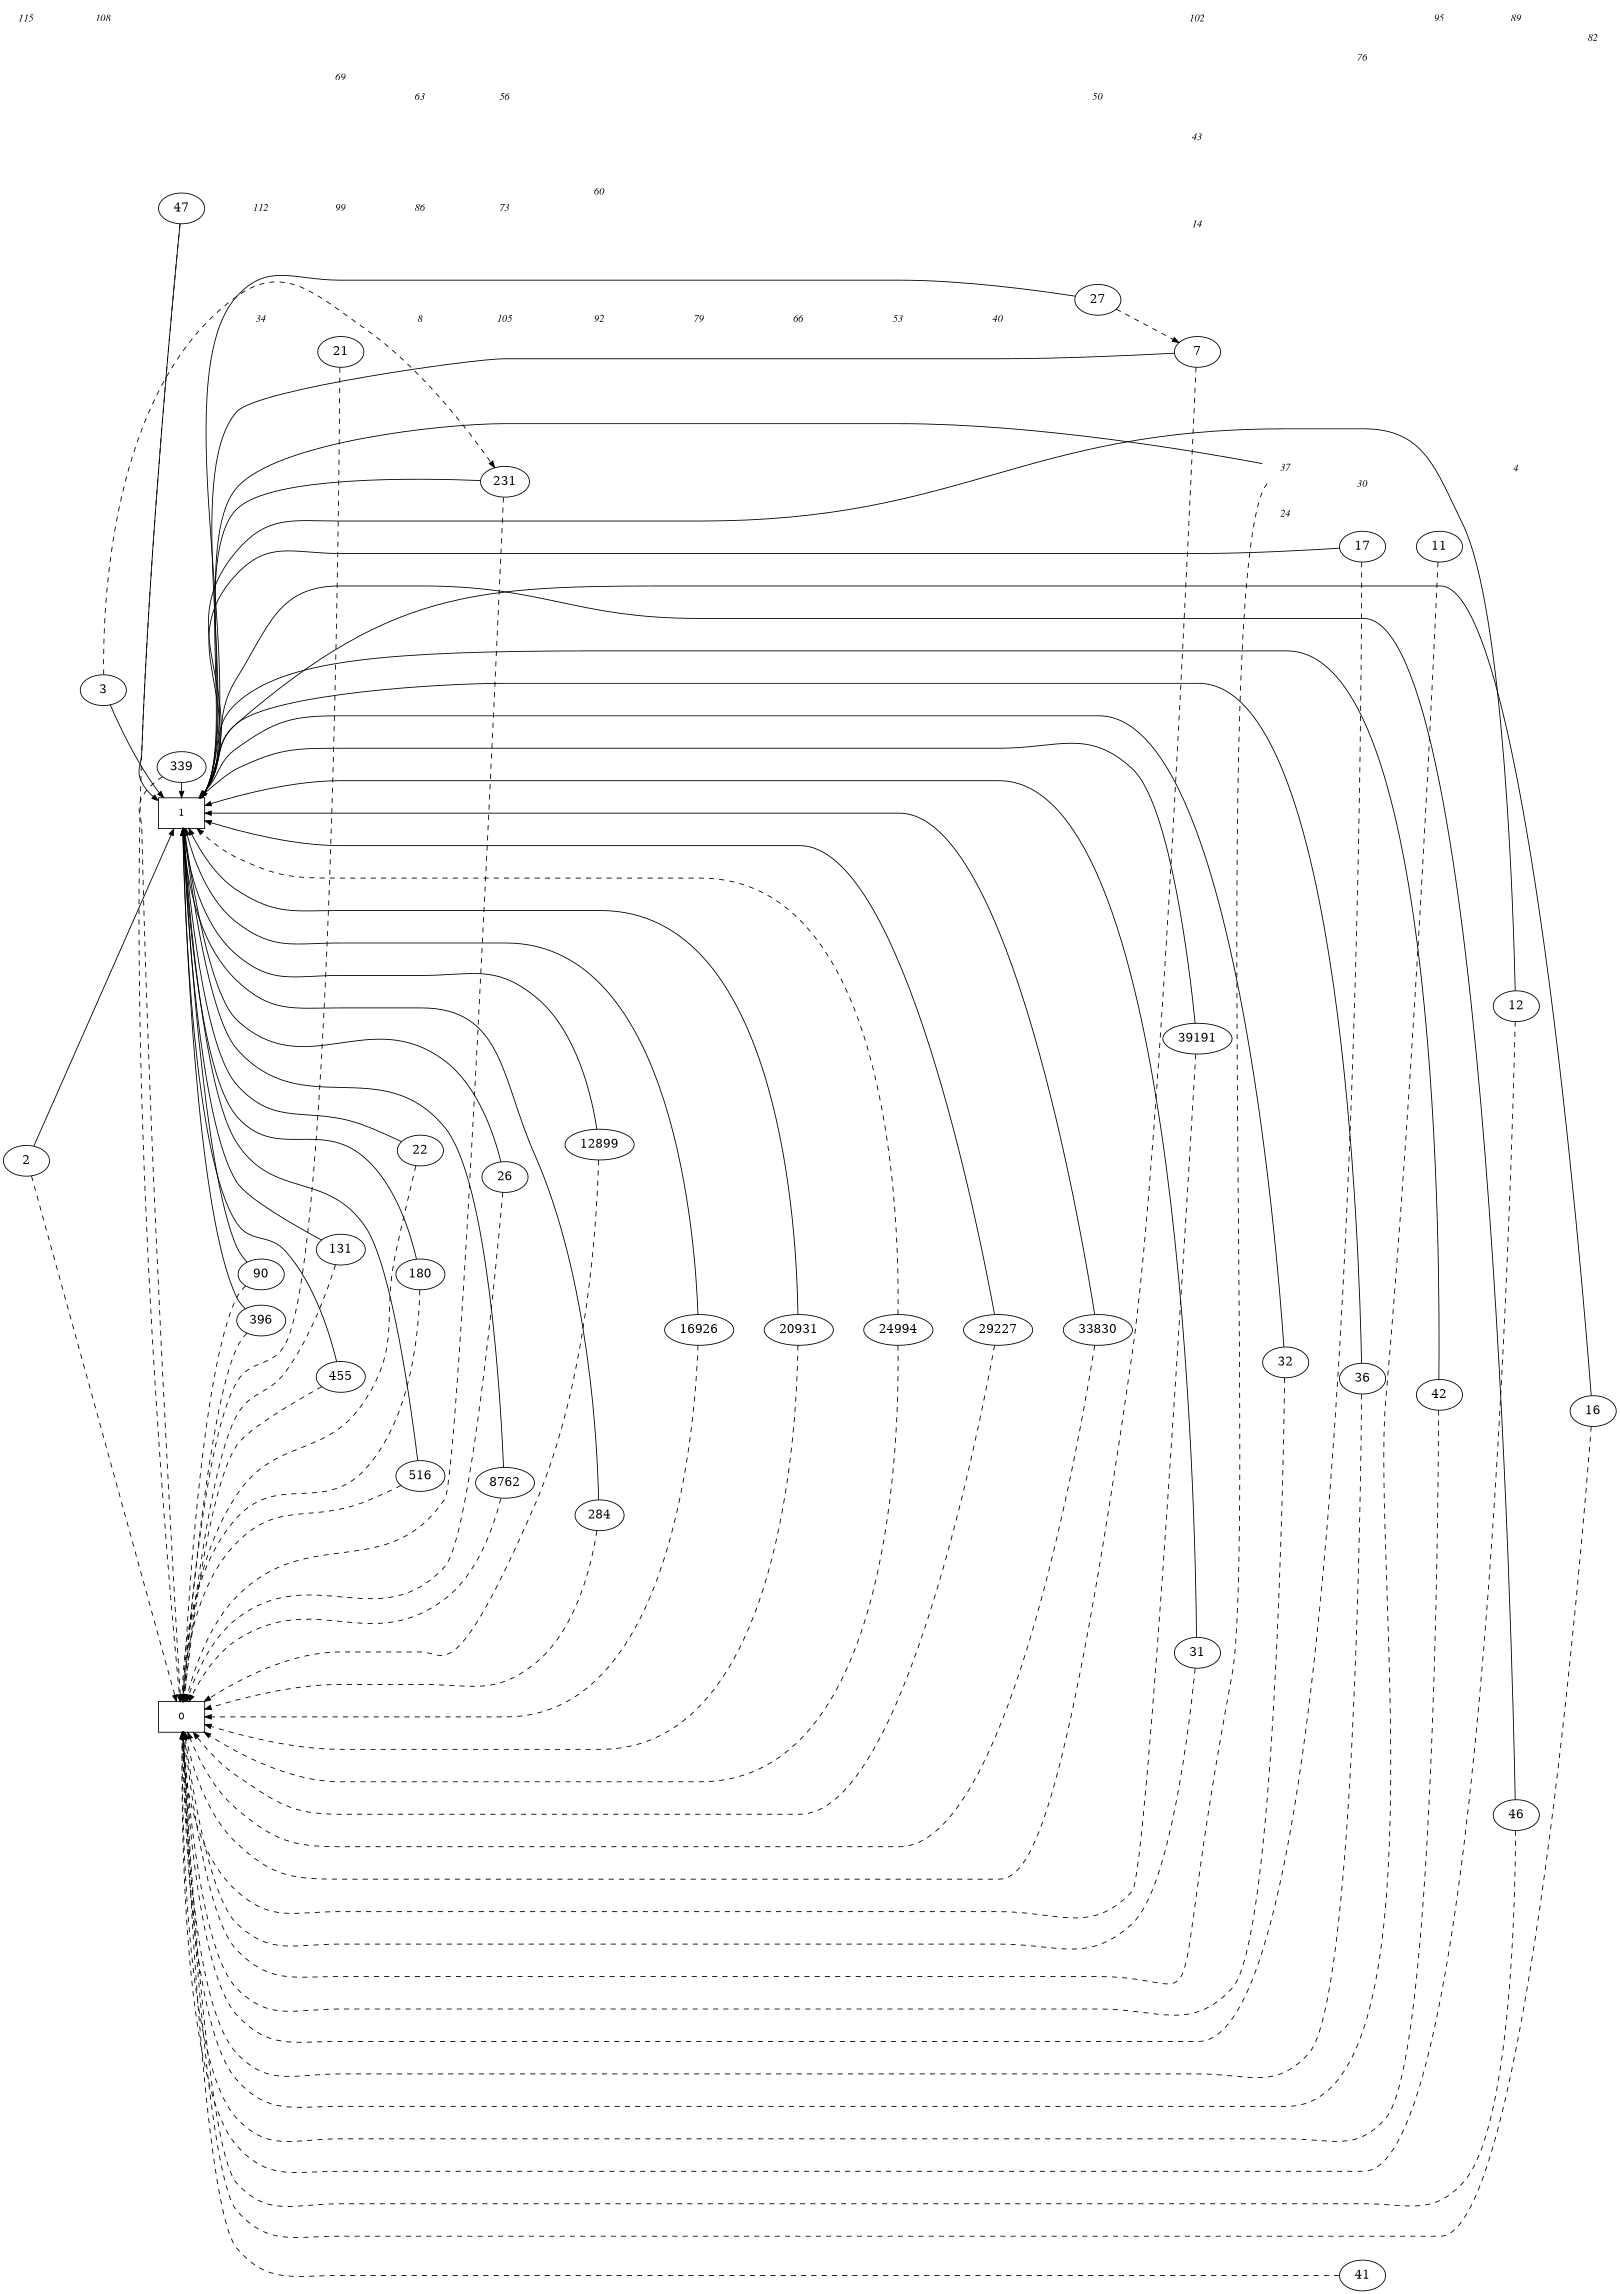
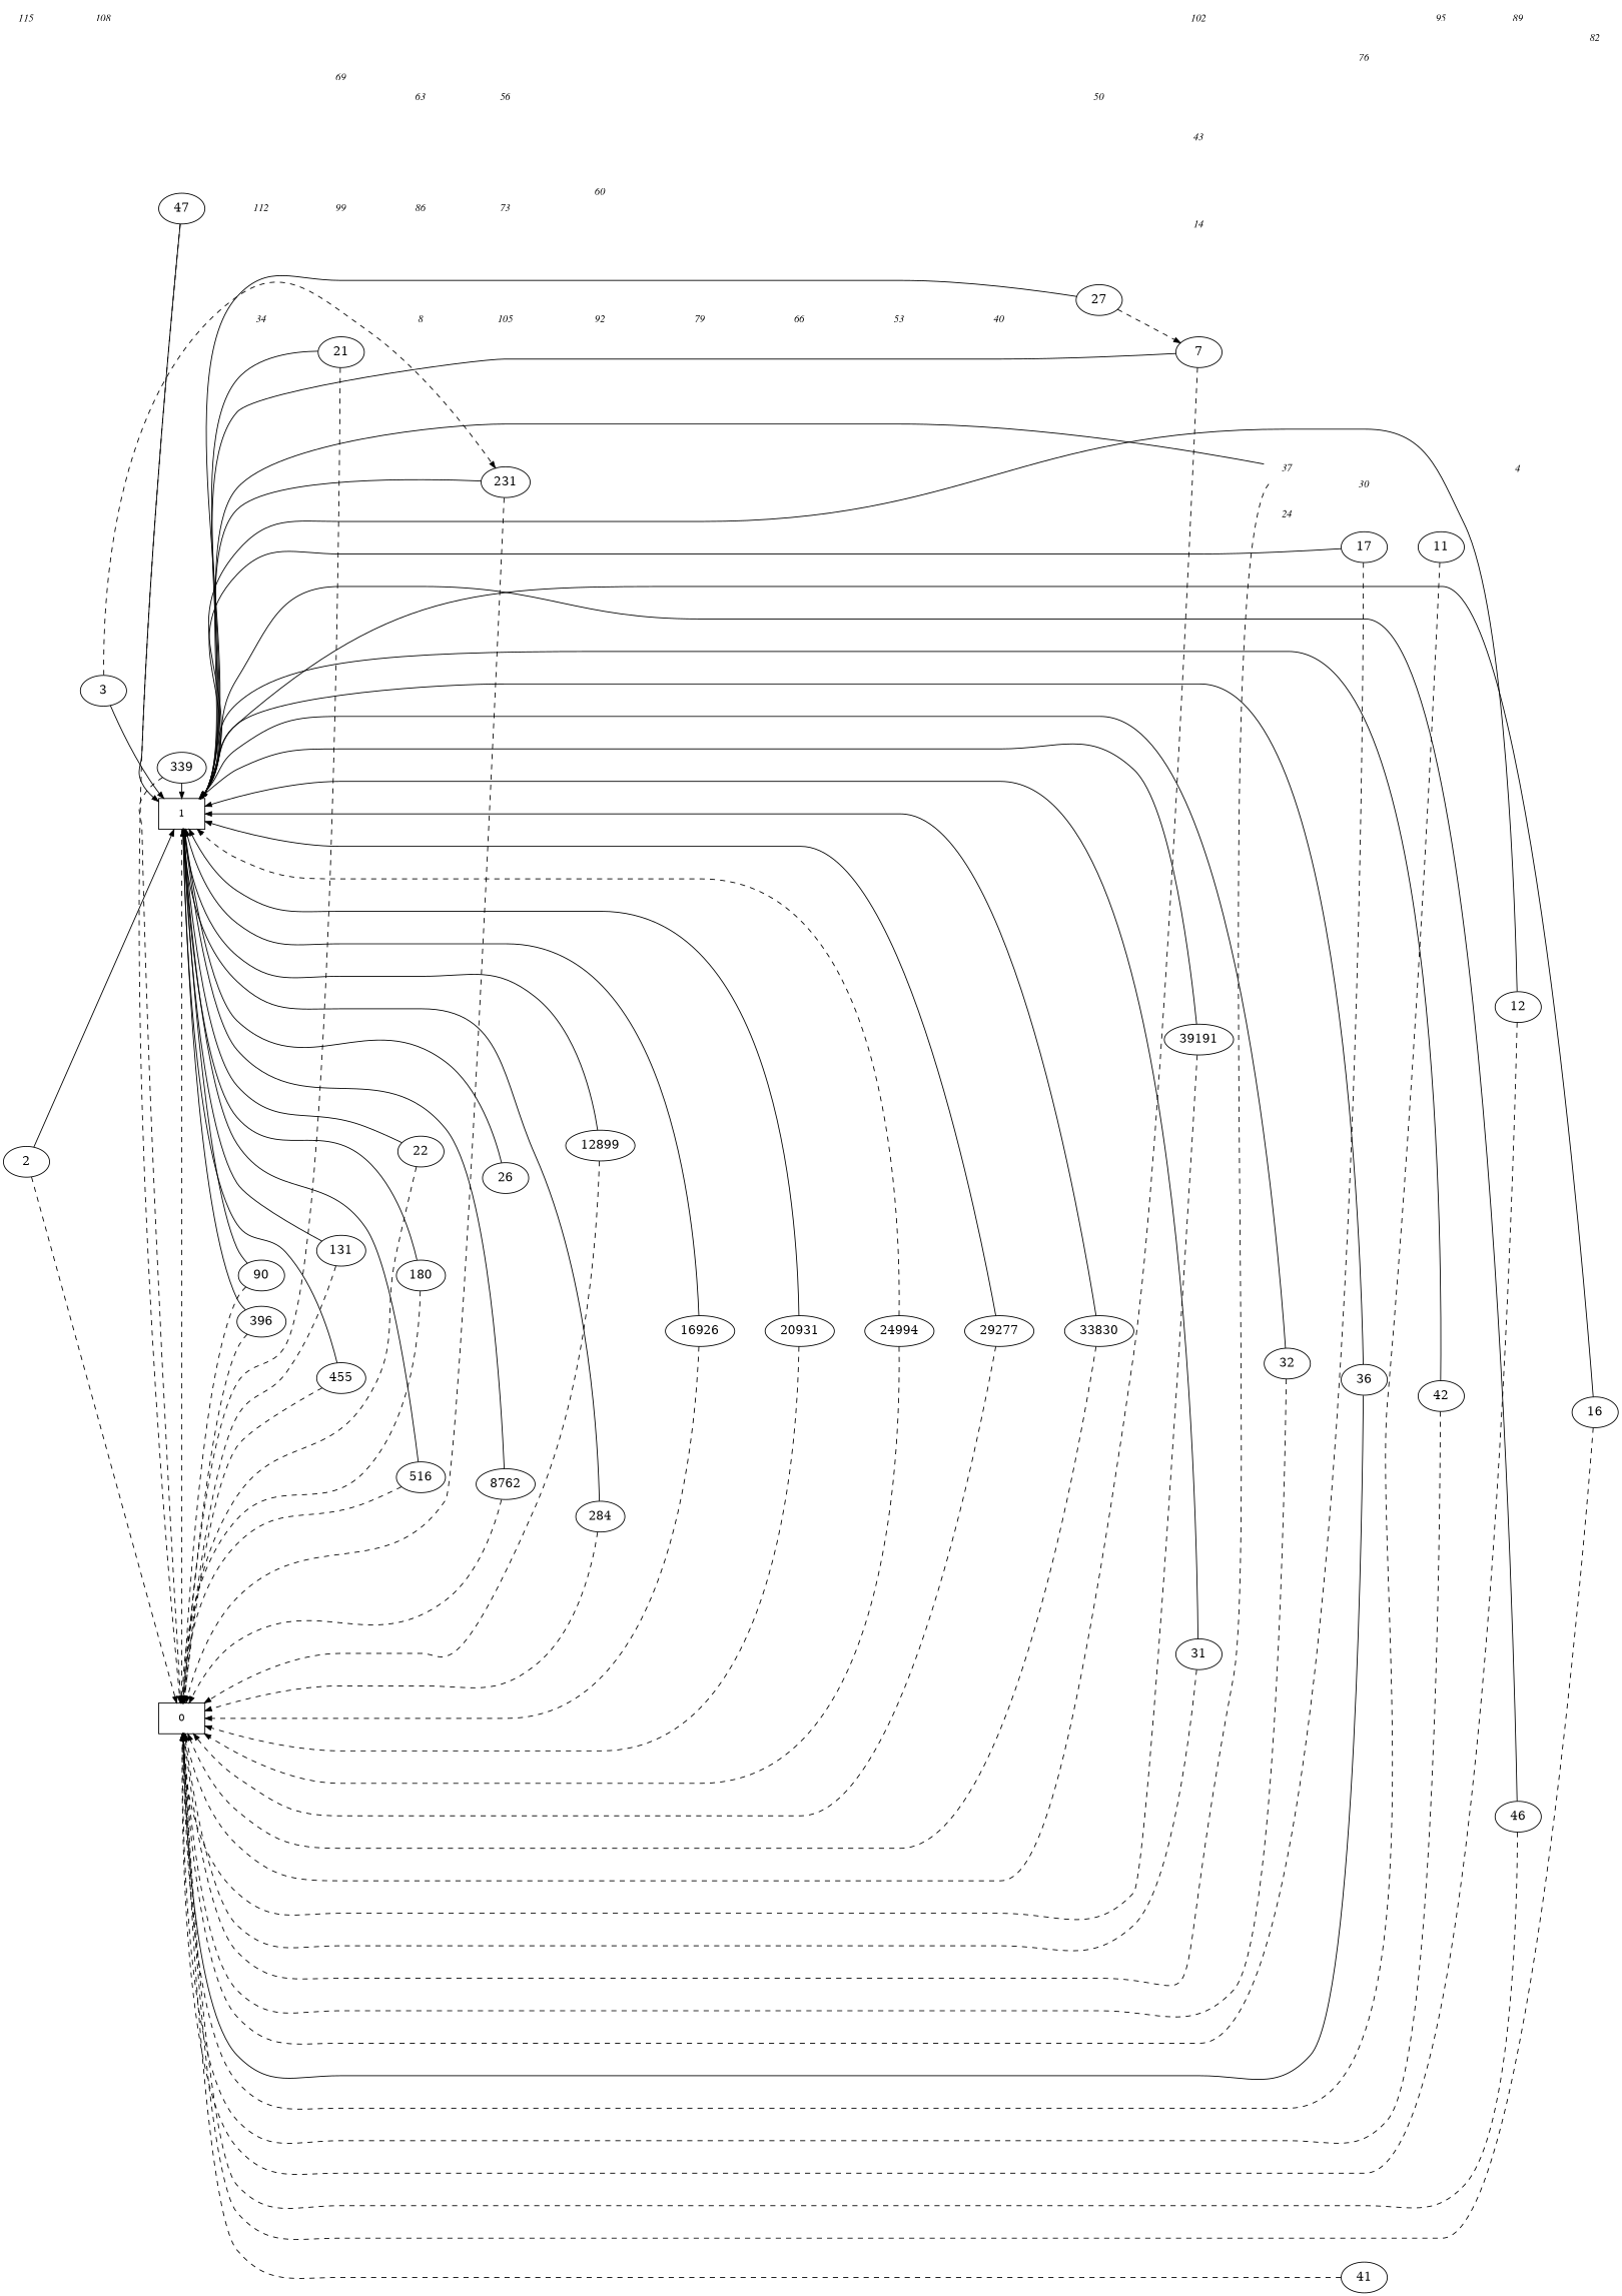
  digraph {
    rankdir=LR
    edge [style=dashed arrowsize=.75]
    T [style=invis]
    0 [fontsize=12 shape=box]
    1 [fontsize=12 shape=box]
    115 [fontname="Times Italic" fontsize=12 shape=plaintext]
    2
    108 [fontname="Times Italic" fontsize=12 shape=plaintext]
    3
    102 [fontname="Times Italic" fontsize=12 shape=plaintext]
    7
    95 [fontname="Times Italic" fontsize=12 shape=plaintext]
    11
    89 [fontname="Times Italic" fontsize=12 shape=plaintext]
    12
    82 [fontname="Times Italic" fontsize=12 shape=plaintext]
    16
    76 [fontname="Times Italic" fontsize=12 shape=plaintext]
    17
    69 [fontname="Times Italic" fontsize=12 shape=plaintext]
    21
    63 [fontname="Times Italic" fontsize=12 shape=plaintext]
    22
    56 [fontname="Times Italic" fontsize=12 shape=plaintext]
    26
    50 [fontname="Times Italic" fontsize=12 shape=plaintext]
    27
    43 [fontname="Times Italic" fontsize=12 shape=plaintext]
    31
    37 [fontname="Times Italic" fontsize=12 shape=plaintext]
    32
    30 [fontname="Times Italic" fontsize=12 shape=plaintext]
    36
    24 [fontname="Times Italic" fontsize=12 shape=plaintext]
    41
    42
    4 [fontname="Times Italic" fontsize=12 shape=plaintext]
    46
    34 [fontname="Times Italic" fontsize=12 shape=plaintext]
    396
    47
    112 [fontname="Times Italic" fontsize=12 shape=plaintext]
    90
    99 [fontname="Times Italic" fontsize=12 shape=plaintext]
    131
    86 [fontname="Times Italic" fontsize=12 shape=plaintext]
    180
    73 [fontname="Times Italic" fontsize=12 shape=plaintext]
    231
    60 [fontname="Times Italic" fontsize=12 shape=plaintext]
    284
    339
    455
    8 [fontname="Times Italic" fontsize=12 shape=plaintext]
    516
    105 [fontname="Times Italic" fontsize=12 shape=plaintext]
    8762
    92 [fontname="Times Italic" fontsize=12 shape=plaintext]
    12899
    79 [fontname="Times Italic" fontsize=12 shape=plaintext]
    16926
    66 [fontname="Times Italic" fontsize=12 shape=plaintext]
    20931
    53 [fontname="Times Italic" fontsize=12 shape=plaintext]
    24994
    40 [fontname="Times Italic" fontsize=12 shape=plaintext]
-   29227
+   29227 [label=29277]
    33830
    14 [fontname="Times Italic" fontsize=12 shape=plaintext]
    39191
    subgraph sub_1 {
      rank=same
      subgraph sub_2 {
        rank=same
        T
      }
      subgraph sub_3 {
        rank=same
        0
      }
      subgraph sub_4 {
        rank=same
        1
      }
    }
    subgraph sub_5 {
      rank=same
      2
      subgraph sub_6 {
        rank=same
        115
      }
    }
    subgraph sub_7 {
      rank=same
      3
      subgraph sub_8 {
        rank=same
        108
      }
    }
    subgraph sub_9 {
      rank=same
      7
      subgraph sub_10 {
        rank=same
        102
      }
    }
    subgraph sub_11 {
      rank=same
      11
      subgraph sub_12 {
        rank=same
        95
      }
    }
    subgraph sub_13 {
      rank=same
      12
      subgraph sub_14 {
        rank=same
        89
      }
    }
    subgraph sub_15 {
      rank=same
      16
      subgraph sub_16 {
        rank=same
        82
      }
    }
    subgraph sub_17 {
      rank=same
      17
      subgraph sub_18 {
        rank=same
        76
      }
    }
    subgraph sub_19 {
      rank=same
      21
      subgraph sub_20 {
        rank=same
        69
      }
    }
    subgraph sub_21 {
      rank=same
      22
      subgraph sub_22 {
        rank=same
        63
      }
    }
    subgraph sub_23 {
      rank=same
      26
      subgraph sub_24 {
        rank=same
        56
      }
    }
    subgraph sub_25 {
      rank=same
      27
      subgraph sub_26 {
        rank=same
        50
      }
    }
    subgraph sub_27 {
      rank=same
      31
      subgraph sub_28 {
        rank=same
        43
      }
    }
    subgraph sub_29 {
      rank=same
      32
      subgraph sub_30 {
        rank=same
        37
      }
    }
    subgraph sub_31 {
      rank=same
      36
      subgraph sub_32 {
        rank=same
        30
      }
    }
    subgraph sub_33 {
      rank=same
      37
      subgraph sub_34 {
        rank=same
        24
      }
    }
    subgraph sub_35 {
      rank=same
      41
      subgraph sub_36 {
        rank=same
        17
      }
    }
    subgraph sub_37 {
      rank=same
      42
      subgraph sub_38 {
        rank=same
        11
      }
    }
    subgraph sub_39 {
      rank=same
      46
      subgraph sub_40 {
        rank=same
        4
      }
    }
    subgraph sub_41 {
      rank=same
      396
      subgraph sub_42 {
        rank=same
        34
      }
    }
    subgraph sub_43 {
      rank=same
      47
      subgraph sub_44 {
        rank=same
        1
      }
    }
    subgraph sub_45 {
      rank=same
      90
      subgraph sub_46 {
        rank=same
        112
      }
    }
    subgraph sub_47 {
      rank=same
      131
      subgraph sub_48 {
        rank=same
        99
      }
    }
    subgraph sub_49 {
      rank=same
      180
      subgraph sub_50 {
        rank=same
        86
      }
    }
    subgraph sub_51 {
      rank=same
      231
      subgraph sub_52 {
        rank=same
        73
      }
    }
    subgraph sub_53 {
      rank=same
      284
      subgraph sub_54 {
        rank=same
        60
      }
    }
    subgraph sub_55 {
      rank=same
      339
      subgraph sub_56 {
        rank=same
        47
      }
    }
    subgraph sub_57 {
      rank=same
      455
      subgraph sub_58 {
        rank=same
        21
      }
    }
    subgraph sub_59 {
      rank=same
      516
      subgraph sub_60 {
        rank=same
        8
      }
    }
    subgraph sub_61 {
      rank=same
      8762
      subgraph sub_62 {
        rank=same
        105
      }
    }
    subgraph sub_63 {
      rank=same
      12899
      subgraph sub_64 {
        rank=same
        92
      }
    }
    subgraph sub_65 {
      rank=same
      16926
      subgraph sub_66 {
        rank=same
        79
      }
    }
    subgraph sub_67 {
      rank=same
      20931
      subgraph sub_68 {
        rank=same
        66
      }
    }
    subgraph sub_69 {
      rank=same
      24994
      subgraph sub_70 {
        rank=same
        53
      }
    }
    subgraph sub_71 {
      rank=same
      29227
      subgraph sub_72 {
        rank=same
        40
      }
    }
    subgraph sub_73 {
      rank=same
      33830
      subgraph sub_74 {
        rank=same
        27
      }
    }
    subgraph sub_75 {
      rank=same
      39191
      subgraph sub_76 {
        rank=same
        14
      }
    }
    1 -> 112 [style=invis arrowsize=""]
    115 -> 108 [style=invis arrowsize=""]
    2 -> 0
    2 -> 1 [style=solid]
    108 -> 102 [style=invis arrowsize=""]
    3 -> 1 [style=solid]
    3 -> 231
    102 -> 95 [style=invis arrowsize=""]
    7 -> 0
    7 -> 1 [style=solid]
    95 -> 89 [style=invis arrowsize=""]
    11 -> 0
    11 -> 4 [style=invis arrowsize=""]
    89 -> 82 [style=invis arrowsize=""]
    12 -> 0
    12 -> 1 [style=solid]
    82 -> 76 [style=invis arrowsize=""]
    16 -> 0
    16 -> 1 [style=solid]
    76 -> 69 [style=invis arrowsize=""]
    17 -> 0
    17 -> 1 [style=solid]
    17 -> 11 [style=invis arrowsize=""]
    69 -> 63 [style=invis arrowsize=""]
    21 -> 0
+   21 -> 1 [style=solid]
    21 -> 8 [style=invis arrowsize=""]
    63 -> 56 [style=invis arrowsize=""]
    22 -> 0
    22 -> 1 [style=solid]
    56 -> 50 [style=invis arrowsize=""]
-   26 -> 0
+   1 -> 0
    26 -> 1 [style=solid]
    50 -> 43 [style=invis arrowsize=""]
    27 -> 1 [style=solid]
    27 -> 7
    27 -> 14 [style=invis arrowsize=""]
    43 -> 37 [style=invis arrowsize=""]
    31 -> 0
    31 -> 1 [style=solid]
    37 -> 0
    37 -> 1 [style=solid]
    37 -> 30 [style=invis arrowsize=""]
    32 -> 0
    32 -> 1 [style=solid]
    30 -> 24 [style=invis arrowsize=""]
-   36 -> 0
+   36 -> 0 [style=solid]
    36 -> 1 [style=solid]
    24 -> 17 [style=invis arrowsize=""]
    41 -> 0
    42 -> 0
    42 -> 1 [style=solid]
    4 -> 1 [style=invis arrowsize=""]
    46 -> 0
    46 -> 1 [style=solid]
    34 -> 21 [style=invis arrowsize=""]
    396 -> 0
    396 -> 1 [style=solid]
    47 -> 0
    47 -> 1 [style=solid]
    47 -> 34 [style=invis arrowsize=""]
    112 -> 99 [style=invis arrowsize=""]
    90 -> 0
    90 -> 1 [style=solid]
    99 -> 86 [style=invis arrowsize=""]
    131 -> 0
    131 -> 1 [style=solid]
    86 -> 73 [style=invis arrowsize=""]
    180 -> 0
    180 -> 1 [style=solid]
    73 -> 60 [style=invis arrowsize=""]
    231 -> 0
    231 -> 1 [style=solid]
    60 -> 47 [style=invis arrowsize=""]
    284 -> 0
    284 -> 1 [style=solid]
    339 -> 0
    339 -> 1 [style=solid]
    455 -> 0
    455 -> 1 [style=solid]
    8 -> 105 [style=invis arrowsize=""]
    516 -> 0
    516 -> 1 [style=solid]
    105 -> 92 [style=invis arrowsize=""]
    8762 -> 0
    8762 -> 1 [style=solid]
    92 -> 79 [style=invis arrowsize=""]
    12899 -> 0
    12899 -> 1 [style=solid]
    79 -> 66 [style=invis arrowsize=""]
    16926 -> 0
    16926 -> 1 [style=solid]
    66 -> 53 [style=invis arrowsize=""]
    20931 -> 0
    20931 -> 1 [style=solid]
    53 -> 40 [style=invis arrowsize=""]
    24994 -> 0
    24994 -> 1
    40 -> 27 [style=invis arrowsize=""]
    29227 -> 0
    29227 -> 1 [style=solid]
    33830 -> 0
    33830 -> 1 [style=solid]
    14 -> T [style=invis arrowsize=""]
    39191 -> 0
    39191 -> 1 [style=solid]
  }
